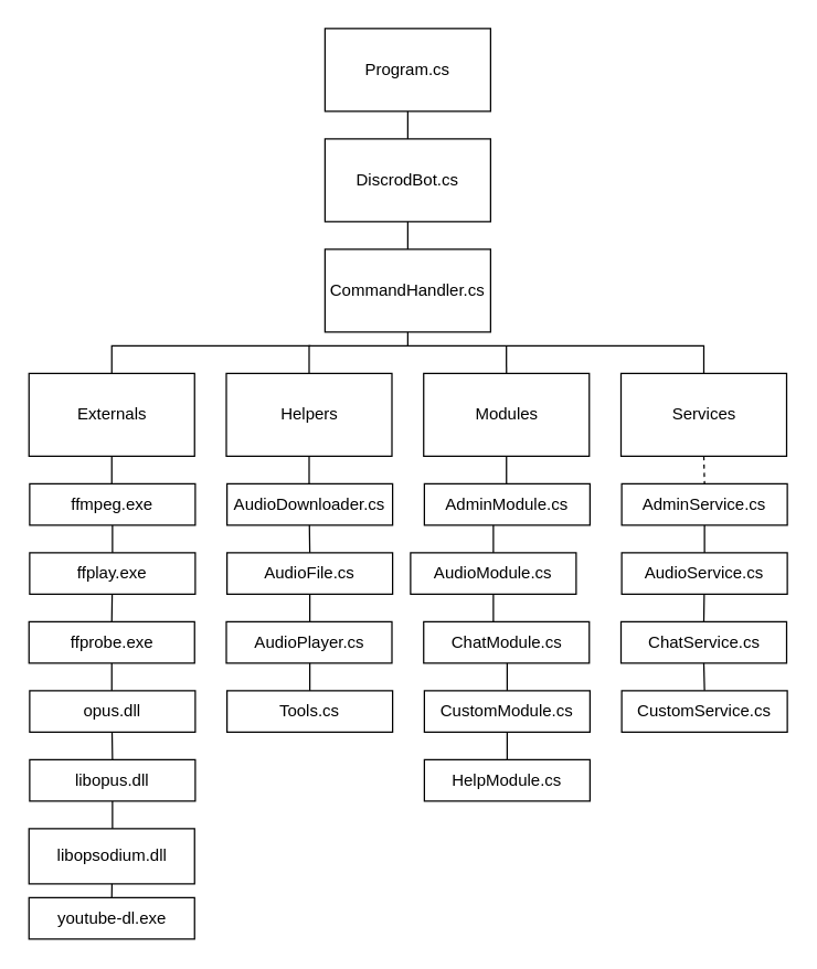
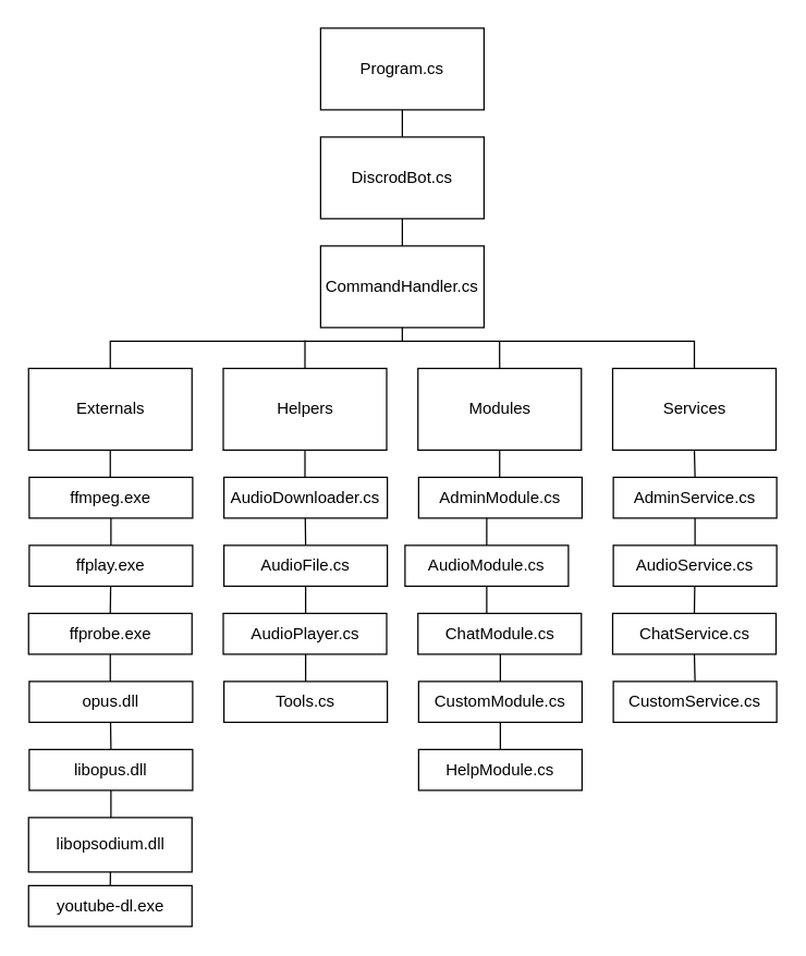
  <mxCell id="0" />
  <mxCell id="1" parent="0" />
  <mxCell id="2" style="edgeStyle=orthogonalEdgeStyle;rounded=0;orthogonalLoop=1;jettySize=auto;html=1;exitX=0.5;exitY=1;exitDx=0;exitDy=0;endArrow=none;endFill=0;" edge="1" parent="1" source="3" target="5"><mxGeometry relative="1" as="geometry" /></mxCell>
  <mxCell id="3" value="Program.cs" style="rounded=0;whiteSpace=wrap;html=1;" vertex="1" parent="1"><mxGeometry x="235" y="20" width="120" height="60" as="geometry" /></mxCell>
  <mxCell id="4" style="edgeStyle=orthogonalEdgeStyle;rounded=0;orthogonalLoop=1;jettySize=auto;html=1;exitX=0.5;exitY=1;exitDx=0;exitDy=0;entryX=0.5;entryY=0;entryDx=0;entryDy=0;endArrow=none;endFill=0;" edge="1" parent="1" source="5" target="7"><mxGeometry relative="1" as="geometry" /></mxCell>
  <mxCell id="5" value="DiscrodBot.cs" style="rounded=0;whiteSpace=wrap;html=1;" vertex="1" parent="1"><mxGeometry x="235" y="100" width="120" height="60" as="geometry" /></mxCell>
  <mxCell id="6" style="edgeStyle=orthogonalEdgeStyle;rounded=0;orthogonalLoop=1;jettySize=auto;html=1;exitX=0.5;exitY=1;exitDx=0;exitDy=0;entryX=0.5;entryY=0;entryDx=0;entryDy=0;endArrow=none;endFill=0;" edge="1" parent="1" source="7" target="9"><mxGeometry relative="1" as="geometry"><Array as="points"><mxPoint x="295" y="250" /><mxPoint x="81" y="250" /></Array></mxGeometry></mxCell>
  <mxCell id="7" value="CommandHandler.cs" style="rounded=0;whiteSpace=wrap;html=1;" vertex="1" parent="1"><mxGeometry x="235" y="180" width="120" height="60" as="geometry" /></mxCell>
  <mxCell id="8" style="edgeStyle=orthogonalEdgeStyle;rounded=0;orthogonalLoop=1;jettySize=auto;html=1;exitX=0.5;exitY=1;exitDx=0;exitDy=0;endArrow=none;endFill=0;" edge="1" parent="1" source="9" target="37"><mxGeometry relative="1" as="geometry" /></mxCell>
  <mxCell id="9" value="Externals" style="rounded=0;whiteSpace=wrap;html=1;" vertex="1" parent="1"><mxGeometry x="20.5" y="270" width="120" height="60" as="geometry" /></mxCell>
  <mxCell id="10" value="" style="edgeStyle=orthogonalEdgeStyle;rounded=0;orthogonalLoop=1;jettySize=auto;html=1;endArrow=none;endFill=0;" edge="1" parent="1" source="12"><mxGeometry relative="1" as="geometry"><mxPoint x="224" y="250" as="targetPoint" /></mxGeometry></mxCell>
  <mxCell id="11" value="" style="edgeStyle=orthogonalEdgeStyle;rounded=0;orthogonalLoop=1;jettySize=auto;html=1;endArrow=none;endFill=0;" edge="1" parent="1" source="12" target="33"><mxGeometry relative="1" as="geometry" /></mxCell>
  <mxCell id="12" value="Helpers" style="rounded=0;whiteSpace=wrap;html=1;" vertex="1" parent="1"><mxGeometry x="163.5" y="270" width="120" height="60" as="geometry" /></mxCell>
  <mxCell id="13" style="edgeStyle=orthogonalEdgeStyle;rounded=0;orthogonalLoop=1;jettySize=auto;html=1;exitX=0.5;exitY=0;exitDx=0;exitDy=0;endArrow=none;endFill=0;" edge="1" parent="1" source="15"><mxGeometry relative="1" as="geometry"><mxPoint x="366.429" y="250.238" as="targetPoint" /></mxGeometry></mxCell>
  <mxCell id="14" value="" style="edgeStyle=orthogonalEdgeStyle;rounded=0;orthogonalLoop=1;jettySize=auto;html=1;endArrow=none;endFill=0;" edge="1" parent="1" source="15" target="27"><mxGeometry relative="1" as="geometry" /></mxCell>
  <mxCell id="15" value="Modules" style="rounded=0;whiteSpace=wrap;html=1;" vertex="1" parent="1"><mxGeometry x="306.5" y="270" width="120" height="60" as="geometry" /></mxCell>
  <mxCell id="16" style="edgeStyle=orthogonalEdgeStyle;rounded=0;orthogonalLoop=1;jettySize=auto;html=1;exitX=0.5;exitY=0;exitDx=0;exitDy=0;endArrow=none;endFill=0;" edge="1" parent="1" source="18"><mxGeometry relative="1" as="geometry"><mxPoint x="295" y="250" as="targetPoint" /><Array as="points"><mxPoint x="509" y="250" /></Array></mxGeometry></mxCell>
- <mxCell id="17" style="edgeStyle=orthogonalEdgeStyle;rounded=0;orthogonalLoop=1;jettySize=auto;html=1;exitX=0.5;exitY=1;exitDx=0;exitDy=0;entryX=0.5;entryY=0;entryDx=0;entryDy=0;endArrow=none;endFill=0;dashed=1;" edge="1" parent="1" source="18" target="20"><mxGeometry relative="1" as="geometry" /></mxCell>
+ <mxCell id="17" style="edgeStyle=orthogonalEdgeStyle;rounded=0;orthogonalLoop=1;jettySize=auto;html=1;exitX=0.5;exitY=1;exitDx=0;exitDy=0;entryX=0.5;entryY=0;entryDx=0;entryDy=0;endArrow=none;endFill=0;" edge="1" parent="1" source="18" target="20"><mxGeometry relative="1" as="geometry" /></mxCell>
  <mxCell id="18" value="Services" style="rounded=0;whiteSpace=wrap;html=1;" vertex="1" parent="1"><mxGeometry x="449.5" y="270" width="120" height="60" as="geometry" /></mxCell>
  <mxCell id="19" value="" style="edgeStyle=orthogonalEdgeStyle;rounded=0;orthogonalLoop=1;jettySize=auto;html=1;endArrow=none;endFill=0;" edge="1" parent="1" source="20" target="22"><mxGeometry relative="1" as="geometry" /></mxCell>
  <mxCell id="20" value="AdminService.cs&lt;br&gt;" style="rounded=0;whiteSpace=wrap;html=1;" vertex="1" parent="1"><mxGeometry x="450" y="350" width="120" height="30" as="geometry" /></mxCell>
  <mxCell id="21" value="AudioService.cs" style="rounded=0;whiteSpace=wrap;html=1;" vertex="1" parent="1"><mxGeometry x="450" y="400" width="120" height="30" as="geometry" /></mxCell>
  <mxCell id="22" value="ChatService.cs" style="rounded=0;whiteSpace=wrap;html=1;" vertex="1" parent="1"><mxGeometry x="449.5" y="450" width="120" height="30" as="geometry" /></mxCell>
  <mxCell id="23" style="edgeStyle=orthogonalEdgeStyle;rounded=0;orthogonalLoop=1;jettySize=auto;html=1;exitX=0.5;exitY=0;exitDx=0;exitDy=0;entryX=0.5;entryY=1;entryDx=0;entryDy=0;endArrow=none;endFill=0;" edge="1" parent="1" source="24" target="22"><mxGeometry relative="1" as="geometry" /></mxCell>
  <mxCell id="24" value="CustomService.cs" style="rounded=0;whiteSpace=wrap;html=1;" vertex="1" parent="1"><mxGeometry x="450" y="500" width="120" height="30" as="geometry" /></mxCell>
  <mxCell id="25" value="AdminModule.cs" style="rounded=0;whiteSpace=wrap;html=1;" vertex="1" parent="1"><mxGeometry x="307" y="350" width="120" height="30" as="geometry" /></mxCell>
  <mxCell id="26" value="" style="edgeStyle=orthogonalEdgeStyle;rounded=0;orthogonalLoop=1;jettySize=auto;html=1;endArrow=none;endFill=0;" edge="1" parent="1" source="27" target="30"><mxGeometry relative="1" as="geometry" /></mxCell>
  <mxCell id="27" value="AudioModule.cs" style="rounded=0;whiteSpace=wrap;html=1;" vertex="1" parent="1"><mxGeometry x="297" y="400" width="120" height="30" as="geometry" /></mxCell>
  <mxCell id="28" value="ChatModule.cs" style="rounded=0;whiteSpace=wrap;html=1;" vertex="1" parent="1"><mxGeometry x="306.5" y="450" width="120" height="30" as="geometry" /></mxCell>
  <mxCell id="29" style="edgeStyle=orthogonalEdgeStyle;rounded=0;orthogonalLoop=1;jettySize=auto;html=1;exitX=0.5;exitY=1;exitDx=0;exitDy=0;entryX=0.5;entryY=0;entryDx=0;entryDy=0;endArrow=none;endFill=0;" edge="1" parent="1" source="30" target="42"><mxGeometry relative="1" as="geometry" /></mxCell>
  <mxCell id="30" value="CustomModule.cs" style="rounded=0;whiteSpace=wrap;html=1;" vertex="1" parent="1"><mxGeometry x="307" y="500" width="120" height="30" as="geometry" /></mxCell>
  <mxCell id="31" value="AudioDownloader.cs" style="rounded=0;whiteSpace=wrap;html=1;" vertex="1" parent="1"><mxGeometry x="164" y="350" width="120" height="30" as="geometry" /></mxCell>
  <mxCell id="32" value="" style="edgeStyle=orthogonalEdgeStyle;rounded=0;orthogonalLoop=1;jettySize=auto;html=1;endArrow=none;endFill=0;" edge="1" parent="1" source="33" target="35"><mxGeometry relative="1" as="geometry" /></mxCell>
  <mxCell id="33" value="AudioFile.cs" style="rounded=0;whiteSpace=wrap;html=1;" vertex="1" parent="1"><mxGeometry x="164" y="400" width="120" height="30" as="geometry" /></mxCell>
  <mxCell id="34" value="AudioPlayer.cs" style="rounded=0;whiteSpace=wrap;html=1;" vertex="1" parent="1"><mxGeometry x="163.5" y="450" width="120" height="30" as="geometry" /></mxCell>
  <mxCell id="35" value="Tools.cs" style="rounded=0;whiteSpace=wrap;html=1;" vertex="1" parent="1"><mxGeometry x="164" y="500" width="120" height="30" as="geometry" /></mxCell>
  <mxCell id="36" value="" style="edgeStyle=orthogonalEdgeStyle;rounded=0;orthogonalLoop=1;jettySize=auto;html=1;endArrow=none;endFill=0;" edge="1" parent="1" source="37" target="40"><mxGeometry relative="1" as="geometry" /></mxCell>
  <mxCell id="37" value="ffmpeg.exe" style="rounded=0;whiteSpace=wrap;html=1;" vertex="1" parent="1"><mxGeometry x="21" y="350" width="120" height="30" as="geometry" /></mxCell>
  <mxCell id="38" value="ffplay.exe" style="rounded=0;whiteSpace=wrap;html=1;" vertex="1" parent="1"><mxGeometry x="21" y="400" width="120" height="30" as="geometry" /></mxCell>
  <mxCell id="39" value="" style="edgeStyle=orthogonalEdgeStyle;rounded=0;orthogonalLoop=1;jettySize=auto;html=1;endArrow=none;endFill=0;" edge="1" parent="1" source="40" target="44"><mxGeometry relative="1" as="geometry" /></mxCell>
  <mxCell id="40" value="ffprobe.exe" style="rounded=0;whiteSpace=wrap;html=1;" vertex="1" parent="1"><mxGeometry x="20.5" y="450" width="120" height="30" as="geometry" /></mxCell>
  <mxCell id="41" value="opus.dll" style="rounded=0;whiteSpace=wrap;html=1;" vertex="1" parent="1"><mxGeometry x="21" y="500" width="120" height="30" as="geometry" /></mxCell>
  <mxCell id="42" value="HelpModule.cs" style="rounded=0;whiteSpace=wrap;html=1;" vertex="1" parent="1"><mxGeometry x="307" y="550" width="120" height="30" as="geometry" /></mxCell>
  <mxCell id="43" value="" style="edgeStyle=orthogonalEdgeStyle;rounded=0;orthogonalLoop=1;jettySize=auto;html=1;endArrow=none;endFill=0;" edge="1" parent="1" source="44" target="46"><mxGeometry relative="1" as="geometry" /></mxCell>
  <mxCell id="44" value="libopus.dll" style="rounded=0;whiteSpace=wrap;html=1;" vertex="1" parent="1"><mxGeometry x="21" y="550" width="120" height="30" as="geometry" /></mxCell>
  <mxCell id="45" value="libopsodium.dll" style="rounded=0;whiteSpace=wrap;html=1;" vertex="1" parent="1"><mxGeometry x="20.5" y="600" width="120" height="40" as="geometry" /></mxCell>
  <mxCell id="46" value="youtube-dl.exe" style="rounded=0;whiteSpace=wrap;html=1;" vertex="1" parent="1"><mxGeometry x="20.5" y="650" width="120" height="30" as="geometry" /></mxCell>
